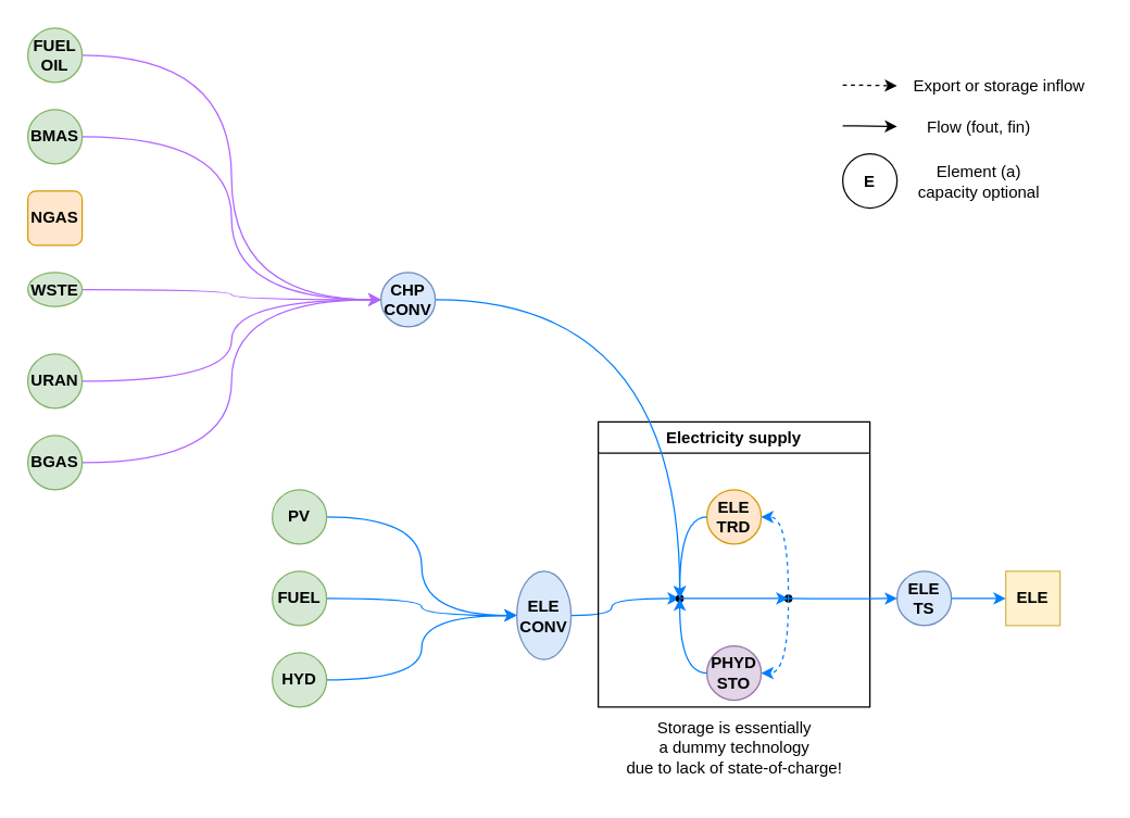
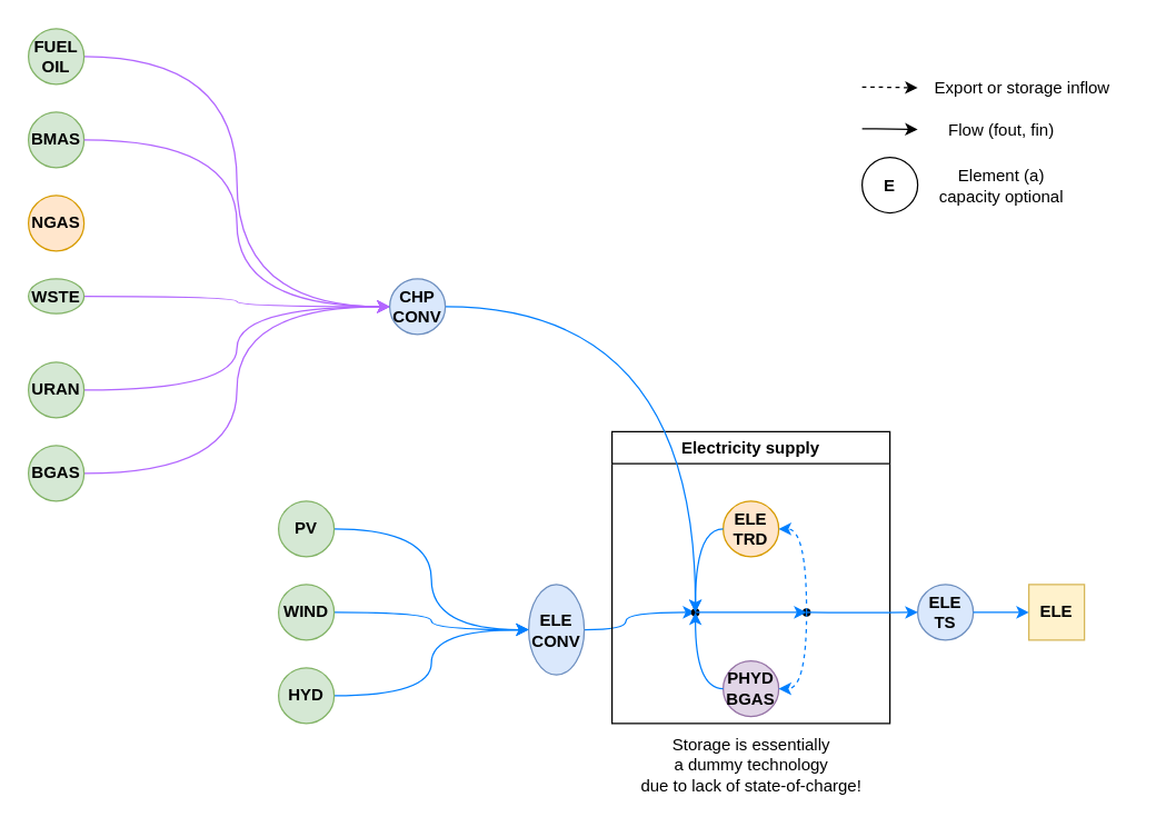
  <mxCell id="0" />
  <mxCell id="1" parent="0" />
  <mxCell id="2" style="edgeStyle=orthogonalEdgeStyle;curved=1;rounded=0;orthogonalLoop=1;jettySize=auto;html=1;exitX=1;exitY=0.5;exitDx=0;exitDy=0;entryX=0.5;entryY=0.625;entryDx=0;entryDy=0;entryPerimeter=0;strokeColor=#007FFF;" parent="1" source="3" target="26" edge="1"><mxGeometry relative="1" as="geometry" /></mxCell>
  <mxCell id="3" value="ELE&lt;br&gt;CONV" style="ellipse;whiteSpace=wrap;html=1;aspect=fixed;fontStyle=1;fillColor=#dae8fc;strokeColor=#6c8ebf;" parent="1" vertex="1"><mxGeometry x="380" y="420" width="40" height="65" as="geometry" /></mxCell>
  <mxCell id="4" style="edgeStyle=orthogonalEdgeStyle;curved=1;rounded=0;orthogonalLoop=1;jettySize=auto;html=1;exitX=1;exitY=0.5;exitDx=0;exitDy=0;entryX=0;entryY=0.5;entryDx=0;entryDy=0;strokeColor=#007FFF;" parent="1" source="5" target="3" edge="1"><mxGeometry relative="1" as="geometry" /></mxCell>
  <mxCell id="5" value="PV" style="ellipse;whiteSpace=wrap;html=1;aspect=fixed;fontStyle=1;fillColor=#d5e8d4;strokeColor=#82b366;" parent="1" vertex="1"><mxGeometry x="200" y="360" width="40" height="40" as="geometry" /></mxCell>
  <mxCell id="6" style="edgeStyle=orthogonalEdgeStyle;curved=1;rounded=0;orthogonalLoop=1;jettySize=auto;html=1;exitX=1;exitY=0.5;exitDx=0;exitDy=0;entryX=0;entryY=0.5;entryDx=0;entryDy=0;strokeColor=#007FFF;" parent="1" source="7" target="3" edge="1"><mxGeometry relative="1" as="geometry" /></mxCell>
  <mxCell id="7" value="HYD" style="ellipse;whiteSpace=wrap;html=1;aspect=fixed;fontStyle=1;fillColor=#d5e8d4;strokeColor=#82b366;" parent="1" vertex="1"><mxGeometry x="200" y="480" width="40" height="40" as="geometry" /></mxCell>
  <mxCell id="8" value="" style="edgeStyle=orthogonalEdgeStyle;curved=1;rounded=0;orthogonalLoop=1;jettySize=auto;html=1;entryX=0;entryY=0.5;entryDx=0;entryDy=0;strokeColor=#007FFF;" parent="1" source="9" target="3" edge="1"><mxGeometry relative="1" as="geometry"><mxPoint x="300" y="430" as="targetPoint" /></mxGeometry></mxCell>
- <mxCell id="9" value="FUEL" style="ellipse;whiteSpace=wrap;html=1;aspect=fixed;fontStyle=1;fillColor=#d5e8d4;strokeColor=#82b366;" parent="1" vertex="1"><mxGeometry x="200" y="420" width="40" height="40" as="geometry" /></mxCell>
+ <mxCell id="9" value="WIND" style="ellipse;whiteSpace=wrap;html=1;aspect=fixed;fontStyle=1;fillColor=#d5e8d4;strokeColor=#82b366;" parent="1" vertex="1"><mxGeometry x="200" y="420" width="40" height="40" as="geometry" /></mxCell>
  <mxCell id="10" value="" style="edgeStyle=orthogonalEdgeStyle;curved=1;rounded=0;orthogonalLoop=1;jettySize=auto;html=1;entryX=0;entryY=0.5;entryDx=0;entryDy=0;strokeColor=#B266FF;" parent="1" source="11" target="34" edge="1"><mxGeometry relative="1" as="geometry"><mxPoint x="200" y="290" as="targetPoint" /></mxGeometry></mxCell>
  <mxCell id="11" value="URAN" style="ellipse;whiteSpace=wrap;html=1;aspect=fixed;fontStyle=1;fillColor=#d5e8d4;strokeColor=#82b366;" parent="1" vertex="1"><mxGeometry x="20" y="260" width="40" height="40" as="geometry" /></mxCell>
  <mxCell id="12" value="BMAS" style="ellipse;whiteSpace=wrap;html=1;aspect=fixed;fontStyle=1;fillColor=#d5e8d4;strokeColor=#82b366;" parent="1" vertex="1"><mxGeometry x="20" y="80" width="40" height="40" as="geometry" /></mxCell>
  <mxCell id="13" style="edgeStyle=orthogonalEdgeStyle;curved=1;rounded=0;orthogonalLoop=1;jettySize=auto;html=1;exitX=1;exitY=0.5;exitDx=0;exitDy=0;entryX=0;entryY=0.5;entryDx=0;entryDy=0;strokeColor=#B266FF;" parent="1" source="14" target="34" edge="1"><mxGeometry relative="1" as="geometry" /></mxCell>
  <mxCell id="14" value="BGAS" style="ellipse;whiteSpace=wrap;html=1;aspect=fixed;fontStyle=1;fillColor=#d5e8d4;strokeColor=#82b366;" parent="1" vertex="1"><mxGeometry x="20" y="320" width="40" height="40" as="geometry" /></mxCell>
- <mxCell id="15" value="NGAS" style="whiteSpace=wrap;html=1;aspect=fixed;fontStyle=1;fillColor=#ffe6cc;strokeColor=#d79b00;rounded=1;" parent="1" vertex="1"><mxGeometry x="20" y="140" width="40" height="40" as="geometry" /></mxCell>
+ <mxCell id="15" value="NGAS" style="ellipse;whiteSpace=wrap;html=1;aspect=fixed;fontStyle=1;fillColor=#ffe6cc;strokeColor=#d79b00;" parent="1" vertex="1"><mxGeometry x="20" y="140" width="40" height="40" as="geometry" /></mxCell>
  <mxCell id="16" value="Electricity supply" style="swimlane;whiteSpace=wrap;html=1;fillColor=none;gradientColor=none;rounded=0;shadow=0;glass=0;" parent="1" vertex="1"><mxGeometry x="440" y="310" width="200" height="210" as="geometry"><mxRectangle x="300" y="570" width="100" height="30" as="alternateBounds" /></mxGeometry></mxCell>
  <mxCell id="17" value="ELE" style="whiteSpace=wrap;html=1;aspect=fixed;fontStyle=1;fillColor=#fff2cc;strokeColor=#d6b656;rounded=0;" parent="16" vertex="1"><mxGeometry x="300" y="110" width="40" height="40" as="geometry" /></mxCell>
  <mxCell id="18" value="ELE&lt;br&gt;TS" style="ellipse;whiteSpace=wrap;html=1;aspect=fixed;fontStyle=1;fillColor=#dae8fc;strokeColor=#6c8ebf;" parent="16" vertex="1"><mxGeometry x="220" y="110" width="40" height="40" as="geometry" /></mxCell>
  <mxCell id="19" value="" style="edgeStyle=orthogonalEdgeStyle;curved=1;rounded=0;orthogonalLoop=1;jettySize=auto;html=1;strokeColor=#007FFF;" parent="16" source="18" target="17" edge="1"><mxGeometry relative="1" as="geometry" /></mxCell>
  <mxCell id="20" value="ELE&lt;br&gt;TRD" style="ellipse;whiteSpace=wrap;html=1;aspect=fixed;fontStyle=1;fillColor=#ffe6cc;strokeColor=#d79b00;" parent="16" vertex="1"><mxGeometry x="80" y="50" width="40" height="40" as="geometry" /></mxCell>
- <mxCell id="21" value="PHYD&lt;br&gt;STO" style="ellipse;whiteSpace=wrap;html=1;aspect=fixed;fontStyle=1;fillColor=#e1d5e7;strokeColor=#9673a6;" parent="16" vertex="1"><mxGeometry x="80" y="165" width="40" height="40" as="geometry" /></mxCell>
+ <mxCell id="21" value="PHYD&lt;br&gt;BGAS" style="ellipse;whiteSpace=wrap;html=1;aspect=fixed;fontStyle=1;fillColor=#e1d5e7;strokeColor=#9673a6;" parent="16" vertex="1"><mxGeometry x="80" y="165" width="40" height="40" as="geometry" /></mxCell>
  <mxCell id="22" value="" style="shape=waypoint;sketch=0;fillStyle=solid;size=6;pointerEvents=1;points=[];fillColor=none;resizable=0;rotatable=0;perimeter=centerPerimeter;snapToPoint=1;" parent="16" vertex="1"><mxGeometry x="120" y="110" width="40" height="40" as="geometry" /></mxCell>
  <mxCell id="23" style="edgeStyle=orthogonalEdgeStyle;curved=1;rounded=0;orthogonalLoop=1;jettySize=auto;html=1;exitX=0.625;exitY=0.4;exitDx=0;exitDy=0;entryX=1;entryY=0.5;entryDx=0;entryDy=0;dashed=1;exitPerimeter=0;strokeColor=#007FFF;" parent="16" source="22" target="21" edge="1"><mxGeometry relative="1" as="geometry" /></mxCell>
  <mxCell id="24" value="" style="edgeStyle=orthogonalEdgeStyle;curved=1;rounded=0;orthogonalLoop=1;jettySize=auto;html=1;strokeColor=#007FFF;" parent="16" target="18" edge="1"><mxGeometry relative="1" as="geometry"><mxPoint x="140" y="130" as="sourcePoint" /></mxGeometry></mxCell>
  <mxCell id="25" style="edgeStyle=orthogonalEdgeStyle;rounded=0;orthogonalLoop=1;jettySize=auto;html=1;entryX=1;entryY=0.5;entryDx=0;entryDy=0;curved=1;dashed=1;strokeColor=#007FFF;" parent="16" source="22" target="20" edge="1"><mxGeometry relative="1" as="geometry"><mxPoint x="-50" y="-80" as="sourcePoint" /></mxGeometry></mxCell>
  <mxCell id="26" value="" style="shape=waypoint;sketch=0;fillStyle=solid;size=6;pointerEvents=1;points=[];fillColor=none;resizable=0;rotatable=0;perimeter=centerPerimeter;snapToPoint=1;" parent="16" vertex="1"><mxGeometry x="40" y="110" width="40" height="40" as="geometry" /></mxCell>
  <mxCell id="27" value="" style="edgeStyle=orthogonalEdgeStyle;curved=1;rounded=0;orthogonalLoop=1;jettySize=auto;html=1;strokeColor=#007FFF;" parent="16" source="26" target="22" edge="1"><mxGeometry relative="1" as="geometry" /></mxCell>
  <mxCell id="28" style="edgeStyle=orthogonalEdgeStyle;rounded=0;orthogonalLoop=1;jettySize=auto;html=1;exitX=0;exitY=0.5;exitDx=0;exitDy=0;curved=1;entryX=0.75;entryY=0.5;entryDx=0;entryDy=0;entryPerimeter=0;strokeColor=#007FFF;" parent="16" source="20" target="26" edge="1"><mxGeometry relative="1" as="geometry"><mxPoint x="100" y="90" as="targetPoint" /></mxGeometry></mxCell>
  <mxCell id="29" style="edgeStyle=orthogonalEdgeStyle;curved=1;rounded=0;orthogonalLoop=1;jettySize=auto;html=1;exitX=0;exitY=0.5;exitDx=0;exitDy=0;strokeColor=#007FFF;" parent="16" source="21" target="26" edge="1"><mxGeometry relative="1" as="geometry" /></mxCell>
  <mxCell id="30" style="edgeStyle=orthogonalEdgeStyle;curved=1;rounded=0;orthogonalLoop=1;jettySize=auto;html=1;exitX=1;exitY=0.5;exitDx=0;exitDy=0;strokeColor=#007FFF;entryX=0.425;entryY=0.625;entryDx=0;entryDy=0;entryPerimeter=0;" parent="1" source="34" target="26" edge="1"><mxGeometry relative="1" as="geometry"><mxPoint x="400" y="440" as="targetPoint" /></mxGeometry></mxCell>
  <mxCell id="31" style="edgeStyle=orthogonalEdgeStyle;curved=1;rounded=0;orthogonalLoop=1;jettySize=auto;html=1;strokeColor=#B266FF;entryX=0;entryY=0.5;entryDx=0;entryDy=0;exitX=1;exitY=0.5;exitDx=0;exitDy=0;" parent="1" source="40" target="34" edge="1"><mxGeometry relative="1" as="geometry"><mxPoint x="140" y="-90" as="sourcePoint" /><Array as="points"><mxPoint x="170" y="40" /><mxPoint x="170" y="220" /></Array></mxGeometry></mxCell>
  <mxCell id="32" style="edgeStyle=orthogonalEdgeStyle;curved=1;rounded=0;orthogonalLoop=1;jettySize=auto;html=1;exitX=1;exitY=0.5;exitDx=0;exitDy=0;entryX=0;entryY=0.5;entryDx=0;entryDy=0;strokeColor=#B266FF;" parent="1" source="12" target="34" edge="1"><mxGeometry relative="1" as="geometry"><mxPoint x="20" y="-20" as="sourcePoint" /><Array as="points"><mxPoint x="170" y="100" /><mxPoint x="170" y="220" /></Array></mxGeometry></mxCell>
  <mxCell id="33" style="edgeStyle=orthogonalEdgeStyle;curved=1;rounded=0;orthogonalLoop=1;jettySize=auto;html=1;exitX=1;exitY=0.5;exitDx=0;exitDy=0;entryX=0;entryY=0.5;entryDx=0;entryDy=0;strokeColor=#B266FF;" parent="1" source="35" target="34" edge="1"><mxGeometry relative="1" as="geometry"><mxPoint x="20" y="220" as="sourcePoint" /></mxGeometry></mxCell>
  <mxCell id="34" value="CHP&lt;br&gt;CONV" style="ellipse;whiteSpace=wrap;html=1;aspect=fixed;fontStyle=1;fillColor=#dae8fc;strokeColor=#6c8ebf;" parent="1" vertex="1"><mxGeometry x="280" y="200" width="40" height="40" as="geometry" /></mxCell>
  <mxCell id="35" value="WSTE" style="ellipse;whiteSpace=wrap;html=1;aspect=fixed;fontStyle=1;fillColor=#d5e8d4;strokeColor=#82b366;" parent="1" vertex="1"><mxGeometry x="20" y="200" width="40" height="25" as="geometry" /></mxCell>
  <mxCell id="36" value="E" style="ellipse;whiteSpace=wrap;html=1;aspect=fixed;fontStyle=1;" parent="1" vertex="1"><mxGeometry x="620" y="112.5" width="40" height="40" as="geometry" /></mxCell>
  <mxCell id="37" value="" style="edgeStyle=orthogonalEdgeStyle;rounded=0;orthogonalLoop=1;jettySize=auto;html=1;" parent="1" edge="1"><mxGeometry relative="1" as="geometry"><mxPoint x="620" y="92" as="sourcePoint" /><mxPoint x="660" y="92.5" as="targetPoint" /><Array as="points"><mxPoint x="630" y="92" /><mxPoint x="630" y="92" /></Array></mxGeometry></mxCell>
  <mxCell id="38" value="Flow (fout, fin)" style="text;html=1;align=center;verticalAlign=middle;resizable=0;points=[];autosize=1;strokeColor=none;fillColor=none;" parent="1" vertex="1"><mxGeometry x="670" y="77.5" width="100" height="30" as="geometry" /></mxCell>
  <mxCell id="39" value="Element (a)&lt;br&gt;capacity optional" style="text;html=1;align=center;verticalAlign=middle;resizable=0;points=[];autosize=1;strokeColor=none;fillColor=none;" parent="1" vertex="1"><mxGeometry x="665" y="112.5" width="110" height="40" as="geometry" /></mxCell>
  <mxCell id="40" value="FUEL&lt;br&gt;OIL" style="ellipse;whiteSpace=wrap;html=1;aspect=fixed;fontStyle=1;fillColor=#d5e8d4;strokeColor=#82b366;" parent="1" vertex="1"><mxGeometry x="20" y="20" width="40" height="40" as="geometry" /></mxCell>
  <mxCell id="41" value="Storage is essentially &lt;br&gt;a dummy technology&lt;br&gt;due to lack of state-of-charge!" style="text;html=1;align=center;verticalAlign=middle;resizable=0;points=[];autosize=1;strokeColor=none;fillColor=none;" parent="1" vertex="1"><mxGeometry x="450" y="520" width="180" height="60" as="geometry" /></mxCell>
  <mxCell id="42" value="" style="edgeStyle=orthogonalEdgeStyle;rounded=0;orthogonalLoop=1;jettySize=auto;html=1;dashed=1;" parent="1" edge="1"><mxGeometry relative="1" as="geometry"><mxPoint x="620" y="62" as="sourcePoint" /><mxPoint x="660" y="62.5" as="targetPoint" /><Array as="points"><mxPoint x="630" y="62" /><mxPoint x="630" y="62" /></Array></mxGeometry></mxCell>
  <mxCell id="43" value="Export or storage inflow" style="text;html=1;align=center;verticalAlign=middle;resizable=0;points=[];autosize=1;strokeColor=none;fillColor=none;" parent="1" vertex="1"><mxGeometry x="660" y="47.5" width="150" height="30" as="geometry" /></mxCell>
